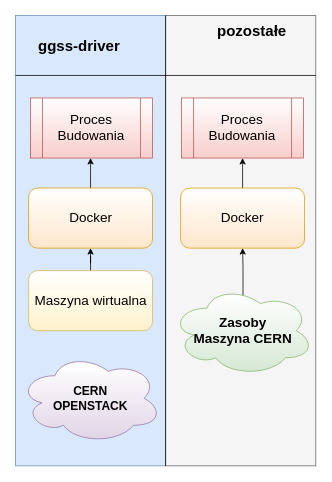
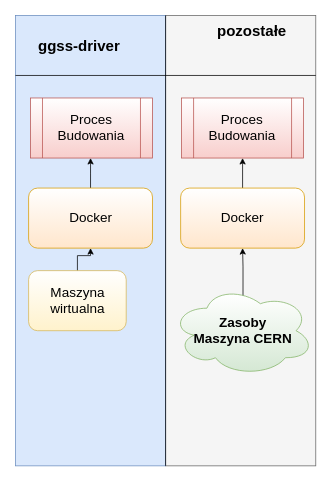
  <mxCell id="0" />
  <mxCell id="1" parent="0" />
  <mxCell id="2" value="" style="rounded=0;whiteSpace=wrap;html=1;fillColor=#f5f5f5;strokeColor=#666666;fontColor=#333333;" vertex="1" parent="1"><mxGeometry x="220" width="200" height="600" as="geometry" y="20" /></mxCell>
  <mxCell id="3" value="" style="rounded=0;whiteSpace=wrap;html=1;fillColor=#dae8fc;strokeColor=#6c8ebf;" vertex="1" parent="1"><mxGeometry width="200" height="600" as="geometry" x="20" y="20" /></mxCell>
  <mxCell id="4" value="" style="endArrow=none;html=1;" edge="1" parent="1"><mxGeometry width="50" height="50" relative="1" as="geometry"><mxPoint x="220" y="620" as="sourcePoint" /><mxPoint x="220" as="targetPoint" y="20" /></mxGeometry></mxCell>
  <mxCell id="5" value="&lt;font style=&quot;font-size: 20px&quot;&gt;&lt;b&gt;ggss-driver&lt;/b&gt;&lt;/font&gt;" style="text;html=1;strokeColor=none;fillColor=none;align=center;verticalAlign=middle;whiteSpace=wrap;rounded=0;" vertex="1" parent="1"><mxGeometry x="45" y="50" width="120" height="20" as="geometry" /></mxCell>
  <mxCell id="6" value="&lt;font style=&quot;font-size: 20px&quot;&gt;&lt;b&gt;pozostałe&lt;/b&gt;&lt;/font&gt;" style="text;html=1;strokeColor=none;fillColor=none;align=center;verticalAlign=middle;whiteSpace=wrap;rounded=0;" vertex="1" parent="1"><mxGeometry x="280" y="30" width="110" height="20" as="geometry" /></mxCell>
  <mxCell id="7" value="" style="endArrow=none;html=1;" edge="1" parent="1"><mxGeometry width="50" height="50" relative="1" as="geometry"><mxPoint y="100" as="sourcePoint" x="20" /><mxPoint x="420" y="100" as="targetPoint" /></mxGeometry></mxCell>
- <mxCell id="8" value="&lt;div&gt;&lt;b&gt;&lt;font style=&quot;font-size: 16px&quot;&gt;CERN &lt;br&gt;&lt;/font&gt;&lt;/b&gt;&lt;/div&gt;&lt;div&gt;&lt;b&gt;&lt;font style=&quot;font-size: 16px&quot;&gt;OPENSTACK&lt;/font&gt;&lt;/b&gt;&lt;/div&gt;" style="ellipse;shape=cloud;whiteSpace=wrap;html=1;fillColor=#e1d5e7;strokeColor=#9673a6;gradientColor=#ffffff;gradientDirection=north;" vertex="1" parent="1"><mxGeometry x="25" y="470" width="190" height="120" as="geometry" /></mxCell>
  <mxCell id="9" style="edgeStyle=orthogonalEdgeStyle;rounded=0;orthogonalLoop=1;jettySize=auto;html=1;" edge="1" parent="1" source="10" target="12"><mxGeometry relative="1" as="geometry" /></mxCell>
- <mxCell id="10" value="&lt;font style=&quot;font-size: 18px&quot;&gt;Maszyna wirtualna&lt;/font&gt;" style="rounded=1;whiteSpace=wrap;html=1;fillColor=#fff2cc;strokeColor=#d6b656;gradientColor=#ffffff;gradientDirection=north;" vertex="1" parent="1"><mxGeometry x="37.5" y="360" width="165" height="80" as="geometry" /></mxCell>
+ <mxCell id="10" value="&lt;font style=&quot;font-size: 18px&quot;&gt;Maszyna wirtualna&lt;/font&gt;" style="rounded=1;whiteSpace=wrap;html=1;fillColor=#fff2cc;strokeColor=#d6b656;gradientColor=#ffffff;gradientDirection=north;" vertex="1" parent="1"><mxGeometry x="37.5" y="360" width="130" height="80" as="geometry" /></mxCell>
  <mxCell id="11" style="edgeStyle=orthogonalEdgeStyle;rounded=0;orthogonalLoop=1;jettySize=auto;html=1;" edge="1" parent="1" source="12"><mxGeometry relative="1" as="geometry"><mxPoint x="120" y="210" as="targetPoint" /></mxGeometry></mxCell>
  <mxCell id="12" value="&lt;font style=&quot;font-size: 18px&quot;&gt;Docker&lt;/font&gt;" style="rounded=1;whiteSpace=wrap;html=1;fillColor=#ffe6cc;strokeColor=#d79b00;gradientColor=#ffffff;gradientDirection=north;" vertex="1" parent="1"><mxGeometry x="37.5" y="250" width="165" height="80" as="geometry" /></mxCell>
  <mxCell id="13" value="&lt;font style=&quot;font-size: 18px&quot;&gt;Proces Budowania&lt;/font&gt;" style="shape=process;whiteSpace=wrap;html=1;backgroundOutline=1;fillColor=#f8cecc;strokeColor=#b85450;gradientColor=#ffffff;gradientDirection=north;" vertex="1" parent="1"><mxGeometry x="40" y="130" width="162.5" height="80" as="geometry" /></mxCell>
  <mxCell id="14" style="edgeStyle=orthogonalEdgeStyle;rounded=0;orthogonalLoop=1;jettySize=auto;html=1;entryX=0.5;entryY=1;entryDx=0;entryDy=0;exitX=0.5;exitY=0;exitDx=0;exitDy=0;" edge="1" parent="1" source="15" target="16"><mxGeometry relative="1" as="geometry" /></mxCell>
  <mxCell id="15" value="&lt;font style=&quot;font-size: 18px&quot;&gt;Docker&lt;/font&gt;" style="rounded=1;whiteSpace=wrap;html=1;fillColor=#ffe6cc;strokeColor=#d79b00;gradientColor=#ffffff;gradientDirection=north;" vertex="1" parent="1"><mxGeometry x="240" y="250" width="165" height="80" as="geometry" /></mxCell>
  <mxCell id="16" value="&lt;font style=&quot;font-size: 18px&quot;&gt;Proces Budowania&lt;/font&gt;" style="shape=process;whiteSpace=wrap;html=1;backgroundOutline=1;fillColor=#f8cecc;strokeColor=#b85450;gradientColor=#ffffff;gradientDirection=north;" vertex="1" parent="1"><mxGeometry x="241.25" y="130" width="162.5" height="80" as="geometry" /></mxCell>
  <mxCell id="17" style="edgeStyle=orthogonalEdgeStyle;rounded=0;orthogonalLoop=1;jettySize=auto;html=1;entryX=0.5;entryY=1;entryDx=0;entryDy=0;exitX=0.503;exitY=0.167;exitDx=0;exitDy=0;exitPerimeter=0;" edge="1" parent="1" source="18" target="15"><mxGeometry relative="1" as="geometry" /></mxCell>
  <mxCell id="18" value="&lt;b&gt;&lt;font style=&quot;font-size: 18px&quot;&gt;Zasoby&lt;br&gt;Maszyna CERN&lt;br&gt;&lt;/font&gt;&lt;/b&gt;" style="ellipse;shape=cloud;whiteSpace=wrap;html=1;fillColor=#d5e8d4;strokeColor=#82b366;gradientColor=#ffffff;gradientDirection=north;" vertex="1" parent="1"><mxGeometry x="227.5" y="380" width="190" height="120" as="geometry" /></mxCell>
